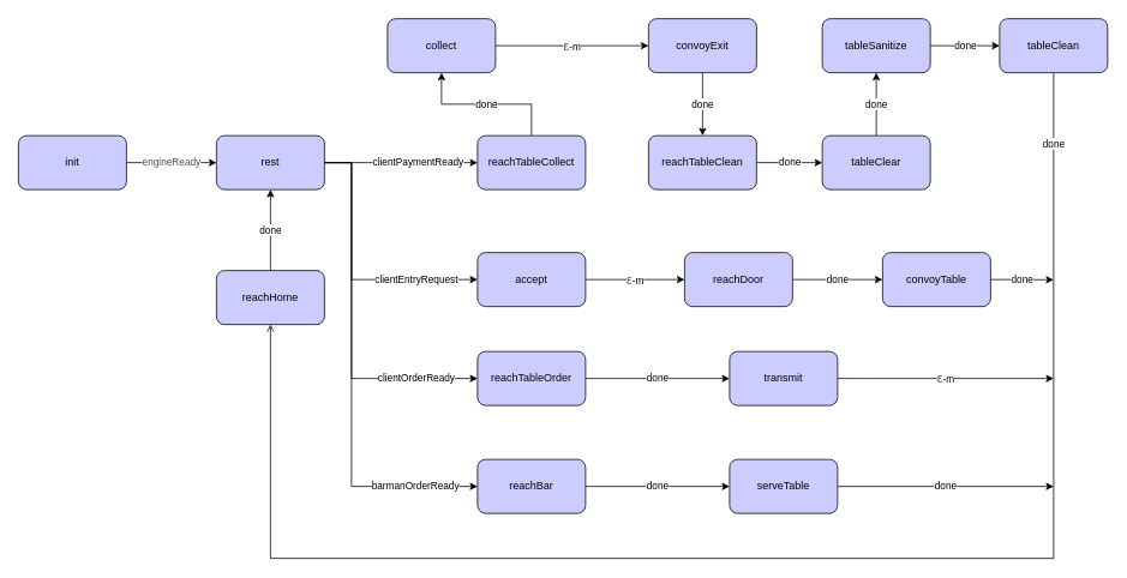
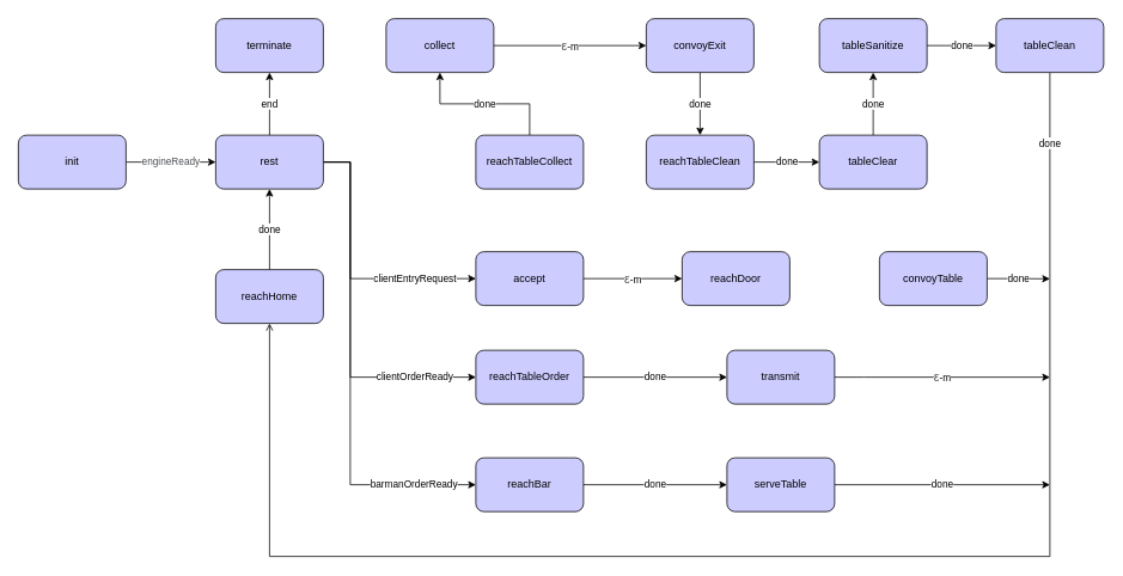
  <mxCell id="0" />
  <mxCell id="1" parent="0" />
  <mxCell id="2" value="&lt;div style=&quot;text-align: left&quot;&gt;&lt;font color=&quot;#4d5156&quot; face=&quot;arial, sans-serif&quot;&gt;engineReady&lt;/font&gt;&lt;/div&gt;" style="edgeStyle=orthogonalEdgeStyle;rounded=0;orthogonalLoop=1;jettySize=auto;html=1;exitX=1;exitY=0.5;exitDx=0;exitDy=0;entryX=0;entryY=0.5;entryDx=0;entryDy=0;" parent="1" source="3" target="22" edge="1"><mxGeometry relative="1" as="geometry" /></mxCell>
  <mxCell id="3" value="init" style="rounded=1;whiteSpace=wrap;html=1;fillColor=#CCCCFF;" parent="1" vertex="1"><mxGeometry y="150" width="120" height="60" as="geometry" x="20" /></mxCell>
  <mxCell id="4" value="&lt;span style=&quot;color: rgb(77 , 81 , 86) ; font-family: &amp;#34;arial&amp;#34; , sans-serif ; font-size: 14px ; text-align: left&quot;&gt;ε&lt;/span&gt;-m" style="edgeStyle=orthogonalEdgeStyle;rounded=0;orthogonalLoop=1;jettySize=auto;html=1;exitX=1;exitY=0.5;exitDx=0;exitDy=0;" parent="1" source="5" edge="1"><mxGeometry relative="1" as="geometry"><mxPoint x="1170" y="420" as="targetPoint" /><Array as="points"><mxPoint x="963" y="420" /></Array></mxGeometry></mxCell>
  <mxCell id="5" value="transmit" style="rounded=1;whiteSpace=wrap;html=1;fillColor=#CCCCFF;" parent="1" vertex="1"><mxGeometry x="810" y="390" width="120" height="60" as="geometry" /></mxCell>
  <mxCell id="6" value="done" style="edgeStyle=orthogonalEdgeStyle;rounded=0;orthogonalLoop=1;jettySize=auto;html=1;exitX=1;exitY=0.5;exitDx=0;exitDy=0;entryX=0;entryY=0.5;entryDx=0;entryDy=0;" parent="1" source="7" target="5" edge="1"><mxGeometry relative="1" as="geometry" /></mxCell>
  <mxCell id="7" value="reachTableOrder" style="rounded=1;whiteSpace=wrap;html=1;fillColor=#CCCCFF;" parent="1" vertex="1"><mxGeometry x="530" y="390" width="120" height="60" as="geometry" /></mxCell>
  <mxCell id="8" value="done" style="edgeStyle=orthogonalEdgeStyle;rounded=0;orthogonalLoop=1;jettySize=auto;html=1;exitX=1;exitY=0.5;exitDx=0;exitDy=0;entryX=0;entryY=0.5;entryDx=0;entryDy=0;" parent="1" source="9" target="24" edge="1"><mxGeometry relative="1" as="geometry" /></mxCell>
  <mxCell id="9" value="reachBar" style="rounded=1;whiteSpace=wrap;html=1;fillColor=#CCCCFF;" parent="1" vertex="1"><mxGeometry x="530" y="510" width="120" height="60" as="geometry" /></mxCell>
  <mxCell id="10" value="done" style="edgeStyle=orthogonalEdgeStyle;rounded=0;orthogonalLoop=1;jettySize=auto;html=1;entryX=0.5;entryY=1;entryDx=0;entryDy=0;exitX=0.5;exitY=1;exitDx=0;exitDy=0;endArrow=open;" parent="1" source="40" target="26" edge="1"><mxGeometry x="-0.905" relative="1" as="geometry"><mxPoint x="200" y="410" as="targetPoint" /><mxPoint x="1040" y="360" as="sourcePoint" /><Array as="points"><mxPoint x="1170" y="620" /><mxPoint x="300" y="620" /></Array><mxPoint as="offset" /></mxGeometry></mxCell>
  <mxCell id="11" value="done" style="edgeStyle=orthogonalEdgeStyle;rounded=0;orthogonalLoop=1;jettySize=auto;html=1;exitX=1;exitY=0.5;exitDx=0;exitDy=0;" parent="1" source="12" edge="1"><mxGeometry relative="1" as="geometry"><mxPoint x="1170" y="310.294" as="targetPoint" /></mxGeometry></mxCell>
  <mxCell id="12" value="convoyTable" style="rounded=1;whiteSpace=wrap;html=1;fillColor=#CCCCFF;" parent="1" vertex="1"><mxGeometry x="980" y="280" width="120" height="60" as="geometry" /></mxCell>
- <mxCell id="13" value="done" style="edgeStyle=orthogonalEdgeStyle;rounded=0;orthogonalLoop=1;jettySize=auto;html=1;exitX=1;exitY=0.5;exitDx=0;exitDy=0;entryX=0;entryY=0.5;entryDx=0;entryDy=0;" parent="1" source="14" target="12" edge="1"><mxGeometry relative="1" as="geometry" /></mxCell>
  <mxCell id="14" value="reachDoor" style="rounded=1;whiteSpace=wrap;html=1;fillColor=#CCCCFF;" parent="1" vertex="1"><mxGeometry x="760" y="280" width="120" height="60" as="geometry" /></mxCell>
  <mxCell id="15" value="&lt;span style=&quot;color: rgb(77 , 81 , 86) ; font-family: &amp;#34;arial&amp;#34; , sans-serif ; font-size: 14px ; text-align: left&quot;&gt;ε&lt;/span&gt;-m" style="edgeStyle=orthogonalEdgeStyle;rounded=0;orthogonalLoop=1;jettySize=auto;html=1;exitX=1;exitY=0.5;exitDx=0;exitDy=0;" parent="1" source="16" target="14" edge="1"><mxGeometry relative="1" as="geometry" /></mxCell>
  <mxCell id="16" value="accept" style="rounded=1;whiteSpace=wrap;html=1;fillColor=#CCCCFF;" parent="1" vertex="1"><mxGeometry x="530" y="280" width="120" height="60" as="geometry" /></mxCell>
  <mxCell id="17" value="clientOrderReady" style="edgeStyle=orthogonalEdgeStyle;rounded=0;orthogonalLoop=1;jettySize=auto;html=1;exitX=1;exitY=0.5;exitDx=0;exitDy=0;entryX=0;entryY=0.5;entryDx=0;entryDy=0;" parent="1" source="22" target="7" edge="1"><mxGeometry x="0.667" relative="1" as="geometry"><Array as="points"><mxPoint x="390" y="180" /><mxPoint x="390" y="420" /></Array><mxPoint as="offset" /></mxGeometry></mxCell>
  <mxCell id="18" value="barmanOrderReady" style="edgeStyle=orthogonalEdgeStyle;rounded=0;orthogonalLoop=1;jettySize=auto;html=1;exitX=1;exitY=0.5;exitDx=0;exitDy=0;entryX=0;entryY=0.5;entryDx=0;entryDy=0;" parent="1" source="22" target="9" edge="1"><mxGeometry x="0.741" relative="1" as="geometry"><Array as="points"><mxPoint x="390" y="180" /><mxPoint x="390" y="540" /></Array><mxPoint as="offset" /></mxGeometry></mxCell>
  <mxCell id="19" value="clientEntryRequest" style="edgeStyle=orthogonalEdgeStyle;rounded=0;orthogonalLoop=1;jettySize=auto;html=1;exitX=1;exitY=0.5;exitDx=0;exitDy=0;entryX=0;entryY=0.5;entryDx=0;entryDy=0;" parent="1" source="22" target="16" edge="1"><mxGeometry x="0.548" relative="1" as="geometry"><Array as="points"><mxPoint x="390" y="180" /><mxPoint x="390" y="310" /></Array><mxPoint as="offset" /></mxGeometry></mxCell>
- <mxCell id="21" value="clientPaymentReady" style="edgeStyle=orthogonalEdgeStyle;rounded=0;orthogonalLoop=1;jettySize=auto;html=1;exitX=1;exitY=0.5;exitDx=0;exitDy=0;entryX=0;entryY=0.5;entryDx=0;entryDy=0;" parent="1" source="22" target="28" edge="1"><mxGeometry x="0.222" relative="1" as="geometry"><mxPoint as="offset" /></mxGeometry></mxCell>
+ <mxCell id="20" value="end" style="edgeStyle=orthogonalEdgeStyle;rounded=0;orthogonalLoop=1;jettySize=auto;html=1;exitX=0.5;exitY=0;exitDx=0;exitDy=0;entryX=0.5;entryY=1;entryDx=0;entryDy=0;" parent="1" source="22" target="29" edge="1"><mxGeometry relative="1" as="geometry" /></mxCell>
  <mxCell id="22" value="rest" style="rounded=1;whiteSpace=wrap;html=1;fillColor=#CCCCFF;" parent="1" vertex="1"><mxGeometry x="240" y="150" width="120" height="60" as="geometry" /></mxCell>
  <mxCell id="23" value="done" style="edgeStyle=orthogonalEdgeStyle;rounded=0;orthogonalLoop=1;jettySize=auto;html=1;exitX=1;exitY=0.5;exitDx=0;exitDy=0;" parent="1" source="24" edge="1"><mxGeometry relative="1" as="geometry"><mxPoint x="1170" y="540" as="targetPoint" /></mxGeometry></mxCell>
  <mxCell id="24" value="serveTable" style="rounded=1;whiteSpace=wrap;html=1;fillColor=#CCCCFF;" parent="1" vertex="1"><mxGeometry x="810" y="510" width="120" height="60" as="geometry" /></mxCell>
  <mxCell id="25" value="done" style="edgeStyle=orthogonalEdgeStyle;rounded=0;orthogonalLoop=1;jettySize=auto;html=1;exitX=0.5;exitY=0;exitDx=0;exitDy=0;entryX=0.5;entryY=1;entryDx=0;entryDy=0;" parent="1" source="26" target="22" edge="1"><mxGeometry relative="1" as="geometry" /></mxCell>
  <mxCell id="26" value="reachHome" style="rounded=1;whiteSpace=wrap;html=1;fillColor=#CCCCFF;" parent="1" vertex="1"><mxGeometry x="240" y="300" width="120" height="60" as="geometry" /></mxCell>
  <mxCell id="27" value="done" style="edgeStyle=orthogonalEdgeStyle;rounded=0;orthogonalLoop=1;jettySize=auto;html=1;exitX=0.5;exitY=0;exitDx=0;exitDy=0;entryX=0.5;entryY=1;entryDx=0;entryDy=0;" parent="1" source="28" target="39" edge="1"><mxGeometry relative="1" as="geometry" /></mxCell>
  <mxCell id="28" value="reachTableCollect" style="rounded=1;whiteSpace=wrap;html=1;fillColor=#CCCCFF;" parent="1" vertex="1"><mxGeometry x="530" y="150" width="120" height="60" as="geometry" /></mxCell>
+ <mxCell id="29" value="terminate" style="rounded=1;whiteSpace=wrap;html=1;fillColor=#CCCCFF;" parent="1" vertex="1"><mxGeometry x="240" y="20" width="120" height="60" as="geometry" /></mxCell>
  <mxCell id="30" value="done" style="edgeStyle=orthogonalEdgeStyle;rounded=0;orthogonalLoop=1;jettySize=auto;html=1;exitX=1;exitY=0.5;exitDx=0;exitDy=0;entryX=0;entryY=0.5;entryDx=0;entryDy=0;" parent="1" source="31" target="40" edge="1"><mxGeometry relative="1" as="geometry" /></mxCell>
  <mxCell id="31" value="tableSanitize" style="rounded=1;whiteSpace=wrap;html=1;fillColor=#CCCCFF;" parent="1" vertex="1"><mxGeometry x="913" y="20" width="120" height="60" as="geometry" /></mxCell>
  <mxCell id="32" value="done" style="edgeStyle=orthogonalEdgeStyle;rounded=0;orthogonalLoop=1;jettySize=auto;html=1;exitX=0.5;exitY=0;exitDx=0;exitDy=0;entryX=0.5;entryY=1;entryDx=0;entryDy=0;" parent="1" source="33" target="31" edge="1"><mxGeometry relative="1" as="geometry" /></mxCell>
  <mxCell id="33" value="tableClear" style="rounded=1;whiteSpace=wrap;html=1;fillColor=#CCCCFF;" parent="1" vertex="1"><mxGeometry x="913" y="150" width="120" height="60" as="geometry" /></mxCell>
  <mxCell id="34" value="done" style="edgeStyle=orthogonalEdgeStyle;rounded=0;orthogonalLoop=1;jettySize=auto;html=1;exitX=1;exitY=0.5;exitDx=0;exitDy=0;entryX=0;entryY=0.5;entryDx=0;entryDy=0;" parent="1" source="35" target="33" edge="1"><mxGeometry relative="1" as="geometry" /></mxCell>
  <mxCell id="35" value="reachTableClean" style="rounded=1;whiteSpace=wrap;html=1;fillColor=#CCCCFF;" parent="1" vertex="1"><mxGeometry x="720" y="150" width="120" height="60" as="geometry" /></mxCell>
  <mxCell id="36" value="done" style="edgeStyle=orthogonalEdgeStyle;rounded=0;orthogonalLoop=1;jettySize=auto;html=1;exitX=0.5;exitY=1;exitDx=0;exitDy=0;" parent="1" source="37" target="35" edge="1"><mxGeometry relative="1" as="geometry" /></mxCell>
  <mxCell id="37" value="convoyExit" style="rounded=1;whiteSpace=wrap;html=1;fillColor=#CCCCFF;" parent="1" vertex="1"><mxGeometry x="720" y="20" width="120" height="60" as="geometry" /></mxCell>
  <mxCell id="38" value="&lt;span style=&quot;color: rgb(77 , 81 , 86) ; font-family: &amp;#34;arial&amp;#34; , sans-serif ; font-size: 14px ; text-align: left&quot;&gt;ε&lt;/span&gt;-m" style="edgeStyle=orthogonalEdgeStyle;rounded=0;orthogonalLoop=1;jettySize=auto;html=1;exitX=1;exitY=0.5;exitDx=0;exitDy=0;entryX=0;entryY=0.5;entryDx=0;entryDy=0;" parent="1" source="39" target="37" edge="1"><mxGeometry relative="1" as="geometry" /></mxCell>
  <mxCell id="39" value="collect" style="rounded=1;whiteSpace=wrap;html=1;fillColor=#CCCCFF;" parent="1" vertex="1"><mxGeometry x="430" y="20" width="120" height="60" as="geometry" /></mxCell>
  <mxCell id="40" value="tableClean" style="rounded=1;whiteSpace=wrap;html=1;fillColor=#CCCCFF;" parent="1" vertex="1"><mxGeometry x="1110" y="20" width="120" height="60" as="geometry" /></mxCell>
